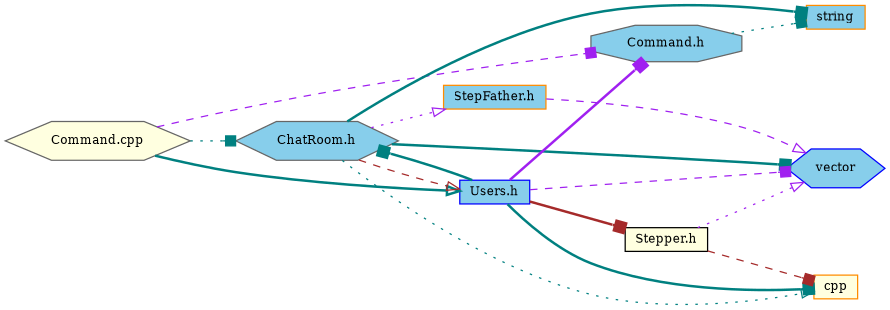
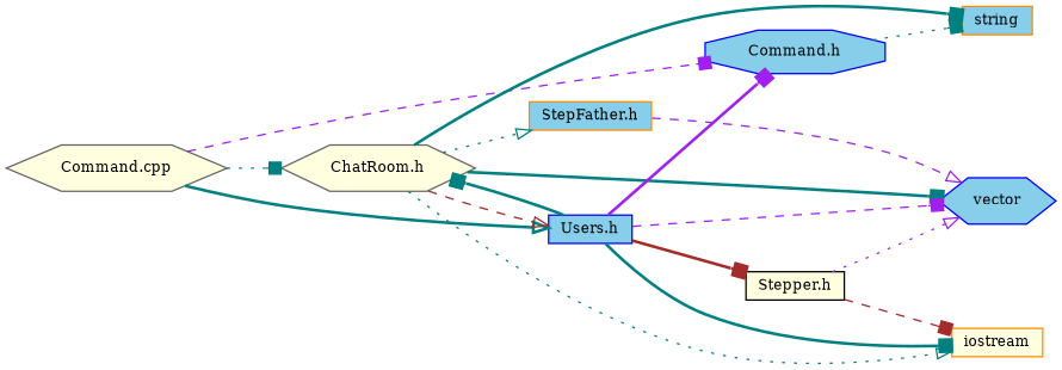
  digraph {
    fontname="DejaVu Serif"
    rankdir=LR
    node [color=gray40 fillcolor=skyblue fontname="DejaVu Serif" fontsize=10 shape=box style=filled]
    edge [arrowhead=box color=teal fontname="DejaVu Serif" fontsize=10 labelfontname=Helvetica labelfontsize=10 style=bold]
    n1 [fillcolor=lightyellow fontcolor=black height=0.2 label="Command.cpp" shape=hexagon width=0.4]
-   n2 [height=0.2 label="Command.h" shape=octagon width=0.4]
-   n3 [height=0.2 label="ChatRoom.h" shape=hexagon width=0.4]
+   n2 [color=blue height=0.2 label="Command.h" shape=octagon width=0.4]
+   n3 [fillcolor=lightyellow height=0.2 label="ChatRoom.h" shape=hexagon width=0.4]
    n4 [color=blue height=0.2 label="Users.h" width=0.4]
    n5 [color=darkorange height=0.2 label=string width=0.4]
-   n6 [color=darkorange fillcolor=lightyellow height=0.2 label=cpp width=0.4]
+   n6 [color=darkorange fillcolor=lightyellow height=0.2 label=iostream width=0.4]
    n7 [color=blue height=0.2 label=vector shape=hexagon width=0.4]
    n8 [color=darkorange height=0.2 label="StepFather.h" width=0.4]
    n9 [color=black fillcolor=lightyellow height=0.2 label="Stepper.h" width=0.4]
    n1 -> n2 [color=purple style=dashed]
    n1 -> n3 [style=dotted]
    n1 -> n4 [arrowhead=onormal]
    n2 -> n5 [style=dotted]
    n3 -> n4 [arrowhead=onormal color=brown style=dashed]
    n3 -> n5
    n3 -> n6 [arrowhead=onormal style=dotted]
    n3 -> n7
-   n3 -> n8 [arrowhead=onormal color=purple style=dotted]
+   n3 -> n8 [arrowhead=onormal style=dotted]
    n4 -> n2 [color=purple]
    n4 -> n3
    n4 -> n6
    n4 -> n7 [color=purple style=dashed]
    n4 -> n9 [color=brown]
    n8 -> n7 [arrowhead=onormal color=purple style=dashed]
    n9 -> n6 [color=brown style=dashed]
    n9 -> n7 [arrowhead=onormal color=purple style=dotted]
  }
